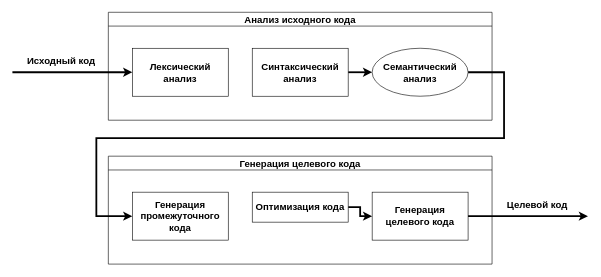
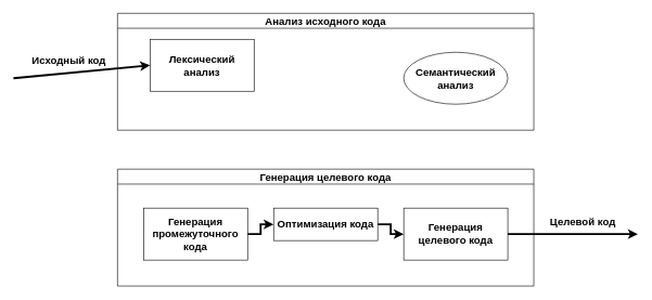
  <mxCell id="0" />
  <mxCell id="1" parent="0" />
- <mxCell id="2" style="edgeStyle=orthogonalEdgeStyle;rounded=0;orthogonalLoop=1;jettySize=auto;html=1;exitX=1;exitY=0.5;exitDx=0;exitDy=0;entryX=0;entryY=0.5;entryDx=0;entryDy=0;strokeWidth=3;fontSize=16;fontStyle=1" edge="1" parent="1" source="7" target="10"><mxGeometry relative="1" as="geometry"><Array as="points"><mxPoint x="840" y="120" /><mxPoint x="840" y="230" /><mxPoint x="160" y="230" /><mxPoint x="160" y="360" /></Array></mxGeometry></mxCell>
  <mxCell id="3" value="Анализ исходного кода" style="swimlane;fontSize=16;fontStyle=1" vertex="1" parent="1"><mxGeometry x="180" y="20" width="640" height="180" as="geometry" /></mxCell>
- <mxCell id="4" value="Лексический анализ" style="rounded=0;whiteSpace=wrap;html=1;fontSize=16;fontStyle=1" vertex="1" parent="3"><mxGeometry x="40" y="60" width="160" height="80" as="geometry" /></mxCell>
- <mxCell id="5" style="edgeStyle=orthogonalEdgeStyle;rounded=0;orthogonalLoop=1;jettySize=auto;html=1;exitX=1;exitY=0.5;exitDx=0;exitDy=0;strokeWidth=3;fontSize=16;fontStyle=1" edge="1" parent="3" source="6" target="7"><mxGeometry relative="1" as="geometry" /></mxCell>
- <mxCell id="6" value="Синтаксический анализ" style="rounded=0;whiteSpace=wrap;html=1;fontSize=16;fontStyle=1" vertex="1" parent="3"><mxGeometry x="240" y="60" width="160" height="80" as="geometry" /></mxCell>
+ <mxCell id="4" value="Лексический анализ" style="rounded=0;whiteSpace=wrap;html=1;fontSize=16;fontStyle=1" vertex="1" parent="3"><mxGeometry x="50" y="40" width="160" height="80" as="geometry" /></mxCell>
  <mxCell id="7" value="Семантический анализ" style="ellipse;whiteSpace=wrap;html=1;fontSize=16;fontStyle=1;" vertex="1" parent="3"><mxGeometry x="440" y="60" width="160" height="80" as="geometry" /></mxCell>
  <mxCell id="8" value="Генерация целевого кода" style="swimlane;fontSize=16;fontStyle=1" vertex="1" parent="1"><mxGeometry x="180" y="260" width="640" height="180" as="geometry" /></mxCell>
+ <mxCell id="9" style="edgeStyle=orthogonalEdgeStyle;rounded=0;orthogonalLoop=1;jettySize=auto;html=1;exitX=1;exitY=0.5;exitDx=0;exitDy=0;entryX=0;entryY=0.5;entryDx=0;entryDy=0;strokeWidth=3;fontSize=16;fontStyle=1" edge="1" parent="8" source="10" target="12"><mxGeometry relative="1" as="geometry" /></mxCell>
  <mxCell id="10" value="Генерация промежуточного кода" style="rounded=0;whiteSpace=wrap;html=1;fontSize=16;fontStyle=1" vertex="1" parent="8"><mxGeometry x="40" y="60" width="160" height="80" as="geometry" /></mxCell>
  <mxCell id="11" style="edgeStyle=orthogonalEdgeStyle;rounded=0;orthogonalLoop=1;jettySize=auto;html=1;exitX=1;exitY=0.5;exitDx=0;exitDy=0;entryX=0;entryY=0.5;entryDx=0;entryDy=0;strokeWidth=3;fontSize=16;fontStyle=1" edge="1" parent="8" source="12" target="13"><mxGeometry relative="1" as="geometry" /></mxCell>
  <mxCell id="12" value="Оптимизация кода" style="rounded=0;whiteSpace=wrap;html=1;fontSize=16;fontStyle=1" vertex="1" parent="8"><mxGeometry x="240" y="60" width="160" height="50" as="geometry" /></mxCell>
  <mxCell id="13" value="Генерация целевого кода" style="rounded=0;whiteSpace=wrap;html=1;fontSize=16;fontStyle=1" vertex="1" parent="8"><mxGeometry x="440" y="60" width="160" height="80" as="geometry" /></mxCell>
  <mxCell id="14" value="" style="endArrow=classic;html=1;entryX=0;entryY=0.5;entryDx=0;entryDy=0;strokeWidth=3;fontSize=16;fontStyle=1" edge="1" parent="1" target="4"><mxGeometry width="50" height="50" relative="1" as="geometry"><mxPoint x="20" y="120" as="sourcePoint" /><mxPoint x="560" y="170" as="targetPoint" /></mxGeometry></mxCell>
  <mxCell id="15" value="Исходный код" style="edgeLabel;html=1;align=center;verticalAlign=middle;resizable=0;points=[];fontSize=16;fontStyle=1" vertex="1" connectable="0" parent="14"><mxGeometry x="-0.17" y="-1" relative="1" as="geometry"><mxPoint x="-3" y="-21" as="offset" /></mxGeometry></mxCell>
  <mxCell id="16" style="edgeStyle=orthogonalEdgeStyle;rounded=0;orthogonalLoop=1;jettySize=auto;html=1;exitX=1;exitY=0.5;exitDx=0;exitDy=0;strokeWidth=3;fontSize=16;fontStyle=1" edge="1" parent="1" source="13"><mxGeometry relative="1" as="geometry"><mxPoint x="980" y="360" as="targetPoint" /></mxGeometry></mxCell>
  <mxCell id="17" value="Целевой код" style="edgeLabel;html=1;align=center;verticalAlign=middle;resizable=0;points=[];fontSize=16;fontStyle=1" vertex="1" connectable="0" parent="16"><mxGeometry x="0.15" y="2" relative="1" as="geometry"><mxPoint y="-18" as="offset" /></mxGeometry></mxCell>
